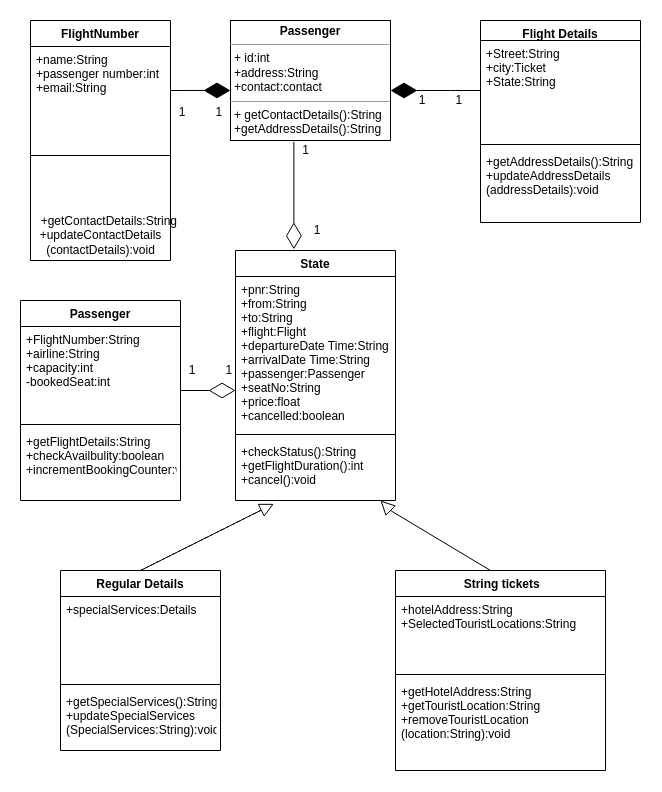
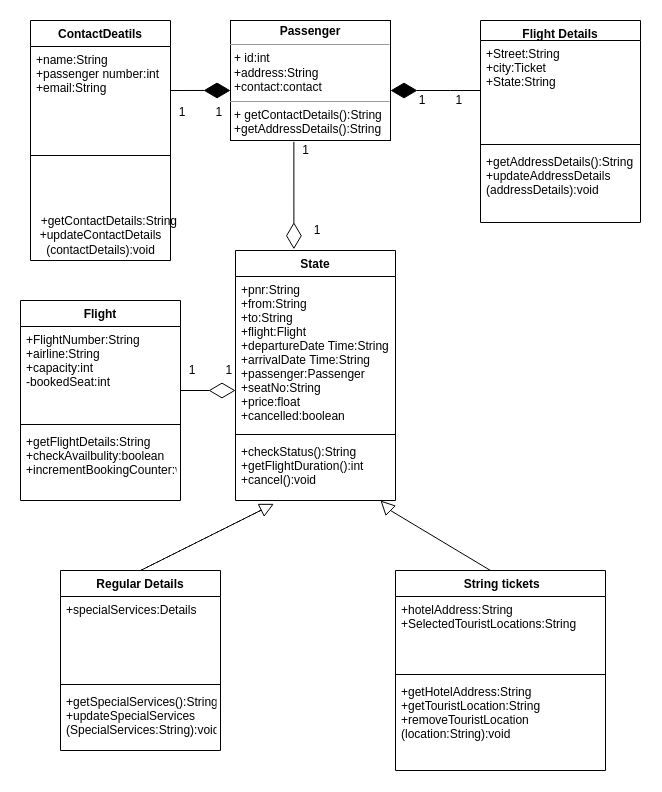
  <mxCell id="0" />
  <mxCell id="1" parent="0" />
- <mxCell id="2" value="FlightNumber" style="swimlane;fontStyle=1;align=center;verticalAlign=top;childLayout=stackLayout;horizontal=1;startSize=26;horizontalStack=0;resizeParent=1;resizeParentMax=0;resizeLast=0;collapsible=1;marginBottom=0;" parent="1" vertex="1"><mxGeometry x="30" width="140" height="240" as="geometry" y="20" /></mxCell>
+ <mxCell id="2" value="ContactDeatils" style="swimlane;fontStyle=1;align=center;verticalAlign=top;childLayout=stackLayout;horizontal=1;startSize=26;horizontalStack=0;resizeParent=1;resizeParentMax=0;resizeLast=0;collapsible=1;marginBottom=0;" parent="1" vertex="1"><mxGeometry x="30" width="140" height="240" as="geometry" y="20" /></mxCell>
  <mxCell id="3" value="+name:String&#10;+passenger number:int&#10;+email:String&#10;" style="text;strokeColor=none;fillColor=none;align=left;verticalAlign=top;spacingLeft=4;spacingRight=4;overflow=hidden;rotatable=0;points=[[0,0.5],[1,0.5]];portConstraint=eastwest;" parent="2" vertex="1"><mxGeometry y="26" width="140" height="54" as="geometry" /></mxCell>
  <mxCell id="4" style="edgeStyle=orthogonalEdgeStyle;rounded=0;orthogonalLoop=1;jettySize=auto;html=1;exitX=1;exitY=0.5;exitDx=0;exitDy=0;" parent="2" source="3" target="3" edge="1"><mxGeometry relative="1" as="geometry" /></mxCell>
  <mxCell id="5" value="" style="line;strokeWidth=1;fillColor=none;align=left;verticalAlign=middle;spacingTop=-1;spacingLeft=3;spacingRight=3;rotatable=0;labelPosition=right;points=[];portConstraint=eastwest;" parent="2" vertex="1"><mxGeometry y="80" width="140" height="110" as="geometry" /></mxCell>
  <mxCell id="6" value="&amp;nbsp; &amp;nbsp; &amp;nbsp;+getContactDetails:String&lt;br&gt;+updateContactDetails&lt;br&gt;(contactDetails):void&lt;br&gt;" style="text;html=1;align=center;verticalAlign=middle;resizable=0;points=[];autosize=1;" vertex="1" parent="2"><mxGeometry y="190" width="140" height="50" as="geometry" /></mxCell>
  <mxCell id="7" value="Flight Details" style="swimlane;fontStyle=1;align=center;verticalAlign=top;childLayout=stackLayout;horizontal=1;startSize=20;horizontalStack=0;resizeParent=1;resizeParentMax=0;resizeLast=0;collapsible=1;marginBottom=0;" parent="1" vertex="1"><mxGeometry x="480" width="160" height="202" as="geometry" y="20" /></mxCell>
  <mxCell id="8" value="+Street:String&#10;+city:Ticket&#10;+State:String" style="text;strokeColor=none;fillColor=none;align=left;verticalAlign=top;spacingLeft=4;spacingRight=4;overflow=hidden;rotatable=0;points=[[0,0.5],[1,0.5]];portConstraint=eastwest;" parent="7" vertex="1"><mxGeometry y="20" width="160" height="100" as="geometry" /></mxCell>
  <mxCell id="9" value="" style="line;strokeWidth=1;fillColor=none;align=left;verticalAlign=middle;spacingTop=-1;spacingLeft=3;spacingRight=3;rotatable=0;labelPosition=right;points=[];portConstraint=eastwest;" parent="7" vertex="1"><mxGeometry y="120" width="160" height="8" as="geometry" /></mxCell>
  <mxCell id="10" value="+getAddressDetails():String&#10;+updateAddressDetails&#10;(addressDetails):void&#10;" style="text;strokeColor=none;fillColor=none;align=left;verticalAlign=top;spacingLeft=4;spacingRight=4;overflow=hidden;rotatable=0;points=[[0,0.5],[1,0.5]];portConstraint=eastwest;" parent="7" vertex="1"><mxGeometry y="128" width="160" height="74" as="geometry" /></mxCell>
  <mxCell id="11" value="Regular Details" style="swimlane;fontStyle=1;align=center;verticalAlign=top;childLayout=stackLayout;horizontal=1;startSize=26;horizontalStack=0;resizeParent=1;resizeParentMax=0;resizeLast=0;collapsible=1;marginBottom=0;" parent="1" vertex="1"><mxGeometry x="60" y="570" width="160" height="180" as="geometry" /></mxCell>
  <mxCell id="12" value="+specialServices:Details&#10;" style="text;strokeColor=none;fillColor=none;align=left;verticalAlign=top;spacingLeft=4;spacingRight=4;overflow=hidden;rotatable=0;points=[[0,0.5],[1,0.5]];portConstraint=eastwest;" parent="11" vertex="1"><mxGeometry y="26" width="160" height="84" as="geometry" /></mxCell>
  <mxCell id="13" value="" style="line;strokeWidth=1;fillColor=none;align=left;verticalAlign=middle;spacingTop=-1;spacingLeft=3;spacingRight=3;rotatable=0;labelPosition=right;points=[];portConstraint=eastwest;" parent="11" vertex="1"><mxGeometry y="110" width="160" height="8" as="geometry" /></mxCell>
  <mxCell id="14" value="+getSpecialServices():String&#10;+updateSpecialServices&#10;(SpecialServices:String):void" style="text;strokeColor=none;fillColor=none;align=left;verticalAlign=top;spacingLeft=4;spacingRight=4;overflow=hidden;rotatable=0;points=[[0,0.5],[1,0.5]];portConstraint=eastwest;" parent="11" vertex="1"><mxGeometry y="118" width="160" height="62" as="geometry" /></mxCell>
  <mxCell id="15" value=" String tickets" style="swimlane;fontStyle=1;align=center;verticalAlign=top;childLayout=stackLayout;horizontal=1;startSize=26;horizontalStack=0;resizeParent=1;resizeParentMax=0;resizeLast=0;collapsible=1;marginBottom=0;" parent="1" vertex="1"><mxGeometry x="395" y="570" width="210" height="200" as="geometry" /></mxCell>
  <mxCell id="16" value="+hotelAddress:String&#10;+SelectedTouristLocations:String" style="text;strokeColor=none;fillColor=none;align=left;verticalAlign=top;spacingLeft=4;spacingRight=4;overflow=hidden;rotatable=0;points=[[0,0.5],[1,0.5]];portConstraint=eastwest;" parent="15" vertex="1"><mxGeometry y="26" width="210" height="74" as="geometry" /></mxCell>
  <mxCell id="17" value="" style="line;strokeWidth=1;fillColor=none;align=left;verticalAlign=middle;spacingTop=-1;spacingLeft=3;spacingRight=3;rotatable=0;labelPosition=right;points=[];portConstraint=eastwest;" parent="15" vertex="1"><mxGeometry y="100" width="210" height="8" as="geometry" /></mxCell>
  <mxCell id="18" value="+getHotelAddress:String&#10;+getTouristLocation:String&#10;+removeTouristLocation&#10;(location:String):void" style="text;strokeColor=none;fillColor=none;align=left;verticalAlign=top;spacingLeft=4;spacingRight=4;overflow=hidden;rotatable=0;points=[[0,0.5],[1,0.5]];portConstraint=eastwest;" parent="15" vertex="1"><mxGeometry y="108" width="210" height="92" as="geometry" /></mxCell>
  <mxCell id="19" value="&lt;p style=&quot;margin: 0px ; margin-top: 4px ; text-align: center&quot;&gt;&lt;b&gt;Passenger&lt;/b&gt;&lt;/p&gt;&lt;hr size=&quot;1&quot;&gt;&lt;p style=&quot;margin: 0px ; margin-left: 4px&quot;&gt;+ id:int&lt;/p&gt;&lt;p style=&quot;margin: 0px ; margin-left: 4px&quot;&gt;+address:String&lt;/p&gt;&lt;p style=&quot;margin: 0px ; margin-left: 4px&quot;&gt;+contact:contact&lt;/p&gt;&lt;hr size=&quot;1&quot;&gt;&lt;p style=&quot;margin: 0px ; margin-left: 4px&quot;&gt;+ getContactDetails():String&lt;/p&gt;&lt;p style=&quot;margin: 0px ; margin-left: 4px&quot;&gt;+getAddressDetails():String&lt;/p&gt;" style="verticalAlign=top;align=left;overflow=fill;fontSize=12;fontFamily=Helvetica;html=1;" parent="1" vertex="1"><mxGeometry x="230" width="160" height="120" as="geometry" y="20" /></mxCell>
  <mxCell id="20" value="" style="endArrow=diamondThin;endFill=1;endSize=24;html=1;entryX=0;entryY=0.583;entryDx=0;entryDy=0;entryPerimeter=0;" edge="1" parent="1" target="19"><mxGeometry width="160" relative="1" as="geometry"><mxPoint x="170" y="90" as="sourcePoint" /><mxPoint x="210" y="90" as="targetPoint" /><Array as="points" /></mxGeometry></mxCell>
  <mxCell id="21" value="" style="endArrow=diamondThin;endFill=1;endSize=24;html=1;" edge="1" parent="1"><mxGeometry width="160" relative="1" as="geometry"><mxPoint x="480" y="90" as="sourcePoint" /><mxPoint x="390" y="90" as="targetPoint" /><Array as="points"><mxPoint x="440" y="90" /><mxPoint x="430" y="90" /><mxPoint x="450" y="90" /></Array></mxGeometry></mxCell>
  <mxCell id="22" value="State" style="swimlane;fontStyle=1;align=center;verticalAlign=top;childLayout=stackLayout;horizontal=1;startSize=26;horizontalStack=0;resizeParent=1;resizeParentMax=0;resizeLast=0;collapsible=1;marginBottom=0;" vertex="1" parent="1"><mxGeometry x="235" y="250" width="160" height="250" as="geometry" /></mxCell>
  <mxCell id="23" value="+pnr:String&#10;+from:String&#10;+to:String&#10;+flight:Flight&#10;+departureDate Time:String&#10;+arrivalDate Time:String&#10;+passenger:Passenger&#10;+seatNo:String&#10;+price:float&#10;+cancelled:boolean" style="text;strokeColor=none;fillColor=none;align=left;verticalAlign=top;spacingLeft=4;spacingRight=4;overflow=hidden;rotatable=0;points=[[0,0.5],[1,0.5]];portConstraint=eastwest;" vertex="1" parent="22"><mxGeometry y="26" width="160" height="154" as="geometry" /></mxCell>
  <mxCell id="24" value="" style="line;strokeWidth=1;fillColor=none;align=left;verticalAlign=middle;spacingTop=-1;spacingLeft=3;spacingRight=3;rotatable=0;labelPosition=right;points=[];portConstraint=eastwest;" vertex="1" parent="22"><mxGeometry y="180" width="160" height="8" as="geometry" /></mxCell>
  <mxCell id="25" value="+checkStatus():String&#10;+getFlightDuration():int&#10;+cancel():void" style="text;strokeColor=none;fillColor=none;align=left;verticalAlign=top;spacingLeft=4;spacingRight=4;overflow=hidden;rotatable=0;points=[[0,0.5],[1,0.5]];portConstraint=eastwest;" vertex="1" parent="22"><mxGeometry y="188" width="160" height="62" as="geometry" /></mxCell>
  <mxCell id="26" value="" style="endArrow=block;dashed=1;endFill=0;endSize=12;html=1;entryX=0.24;entryY=1.054;entryDx=0;entryDy=0;entryPerimeter=0;exitX=0.5;exitY=0;exitDx=0;exitDy=0;" edge="1" parent="1" source="11" target="25"><mxGeometry width="160" relative="1" as="geometry"><mxPoint x="100" y="560" as="sourcePoint" /><mxPoint x="260" y="560" as="targetPoint" /></mxGeometry></mxCell>
  <mxCell id="27" value="" style="endArrow=none;html=1;rounded=0;" edge="1" parent="1"><mxGeometry relative="1" as="geometry"><mxPoint x="140" y="570" as="sourcePoint" /><mxPoint x="260" y="510" as="targetPoint" /><Array as="points" /></mxGeometry></mxCell>
  <mxCell id="28" value="" style="endArrow=none;html=1;rounded=0;" edge="1" parent="1"><mxGeometry relative="1" as="geometry"><mxPoint x="390" y="510" as="sourcePoint" /><mxPoint x="490" y="570" as="targetPoint" /><Array as="points" /></mxGeometry></mxCell>
  <mxCell id="29" value="" style="endArrow=block;dashed=1;endFill=0;endSize=12;html=1;" edge="1" parent="1"><mxGeometry width="160" relative="1" as="geometry"><mxPoint x="390" y="510" as="sourcePoint" /><mxPoint x="380" y="500" as="targetPoint" /><Array as="points"><mxPoint x="390" y="510" /></Array></mxGeometry></mxCell>
  <mxCell id="30" value="1&amp;nbsp; &amp;nbsp; &amp;nbsp; &amp;nbsp; &amp;nbsp;1" style="text;html=1;align=center;verticalAlign=middle;resizable=0;points=[];autosize=1;" vertex="1" parent="1"><mxGeometry x="170" y="102" width="60" height="20" as="geometry" /></mxCell>
  <mxCell id="31" value="1&amp;nbsp; &amp;nbsp; &amp;nbsp; &amp;nbsp; &amp;nbsp;1" style="text;html=1;align=center;verticalAlign=middle;resizable=0;points=[];autosize=1;" vertex="1" parent="1"><mxGeometry x="410" y="90" width="60" height="20" as="geometry" /></mxCell>
  <mxCell id="32" value="" style="endArrow=diamondThin;endFill=0;endSize=24;html=1;exitX=0.396;exitY=1.011;exitDx=0;exitDy=0;exitPerimeter=0;entryX=0.365;entryY=-0.005;entryDx=0;entryDy=0;entryPerimeter=0;" edge="1" parent="1" source="19" target="22"><mxGeometry width="160" relative="1" as="geometry"><mxPoint x="290" y="200" as="sourcePoint" /><mxPoint x="450" y="200" as="targetPoint" /></mxGeometry></mxCell>
  <mxCell id="33" value="1&amp;nbsp; &amp;nbsp; &amp;nbsp;&amp;nbsp;" style="text;html=1;align=center;verticalAlign=middle;resizable=0;points=[];autosize=1;" vertex="1" parent="1"><mxGeometry x="295" y="140" width="40" height="20" as="geometry" /></mxCell>
  <mxCell id="34" value="1&amp;nbsp; &amp;nbsp; &amp;nbsp; &amp;nbsp;&amp;nbsp;" style="text;html=1;align=center;verticalAlign=middle;resizable=0;points=[];autosize=1;" vertex="1" parent="1"><mxGeometry x="305" y="220" width="50" height="20" as="geometry" /></mxCell>
- <mxCell id="35" value="Passenger" style="swimlane;fontStyle=1;align=center;verticalAlign=top;childLayout=stackLayout;horizontal=1;startSize=26;horizontalStack=0;resizeParent=1;resizeParentMax=0;resizeLast=0;collapsible=1;marginBottom=0;" vertex="1" parent="1"><mxGeometry x="20" y="300" width="160" height="200" as="geometry" /></mxCell>
+ <mxCell id="35" value="Flight" style="swimlane;fontStyle=1;align=center;verticalAlign=top;childLayout=stackLayout;horizontal=1;startSize=26;horizontalStack=0;resizeParent=1;resizeParentMax=0;resizeLast=0;collapsible=1;marginBottom=0;" vertex="1" parent="1"><mxGeometry x="20" y="300" width="160" height="200" as="geometry" /></mxCell>
  <mxCell id="36" value="+FlightNumber:String&#10;+airline:String &#10;+capacity:int&#10;-bookedSeat:int" style="text;strokeColor=none;fillColor=none;align=left;verticalAlign=top;spacingLeft=4;spacingRight=4;overflow=hidden;rotatable=0;points=[[0,0.5],[1,0.5]];portConstraint=eastwest;" vertex="1" parent="35"><mxGeometry y="26" width="160" height="94" as="geometry" /></mxCell>
  <mxCell id="37" value="" style="line;strokeWidth=1;fillColor=none;align=left;verticalAlign=middle;spacingTop=-1;spacingLeft=3;spacingRight=3;rotatable=0;labelPosition=right;points=[];portConstraint=eastwest;" vertex="1" parent="35"><mxGeometry y="120" width="160" height="8" as="geometry" /></mxCell>
  <mxCell id="38" value="+getFlightDetails:String&#10;+checkAvailbulity:boolean&#10;+incrementBookingCounter:void" style="text;strokeColor=none;fillColor=none;align=left;verticalAlign=top;spacingLeft=4;spacingRight=4;overflow=hidden;rotatable=0;points=[[0,0.5],[1,0.5]];portConstraint=eastwest;" vertex="1" parent="35"><mxGeometry y="128" width="160" height="72" as="geometry" /></mxCell>
  <mxCell id="39" value="" style="endArrow=diamondThin;endFill=0;endSize=24;html=1;" edge="1" parent="1"><mxGeometry width="160" relative="1" as="geometry"><mxPoint x="180" y="390" as="sourcePoint" /><mxPoint x="235" y="390" as="targetPoint" /><Array as="points" /></mxGeometry></mxCell>
  <mxCell id="40" value="1&amp;nbsp; &amp;nbsp; &amp;nbsp; &amp;nbsp; &amp;nbsp;1" style="text;html=1;align=center;verticalAlign=middle;resizable=0;points=[];autosize=1;" vertex="1" parent="1"><mxGeometry x="180" y="360" width="60" height="20" as="geometry" /></mxCell>
